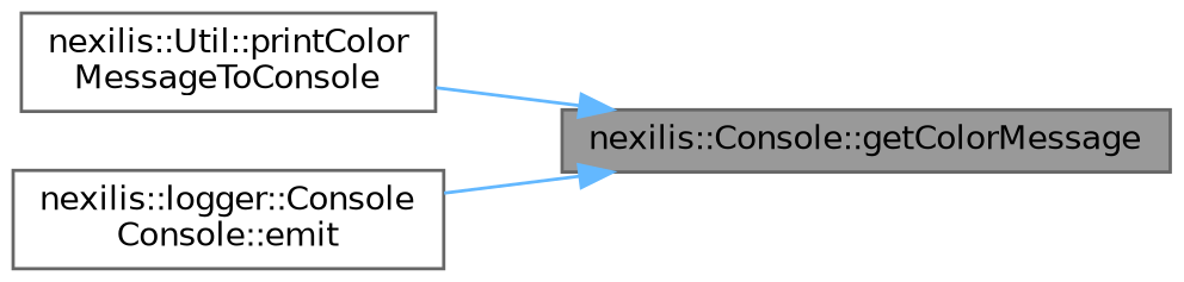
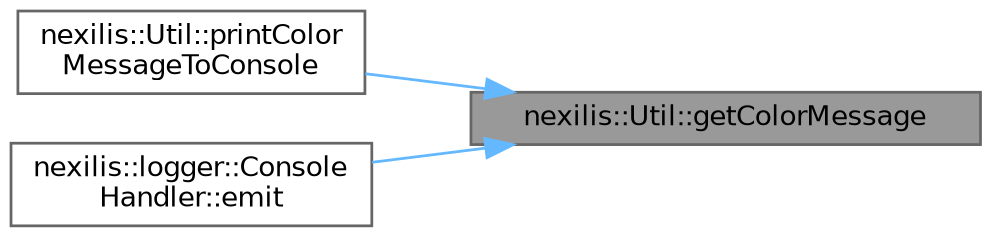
  digraph {
    rankdir=RL
    node [color=grey40 fillcolor=white fontname=Helvetica fontsize=10 shape=box style=filled]
    edge [color=steelblue1 dir=back fontname=Helvetica fontsize=10 labelfontname=Helvetica labelfontsize=10 style=solid]
-   n1 [color=gray40 fillcolor=grey60 fontcolor=black height=0.2 label="nexilis::Console::getColorMessage" width=0.4]
+   n1 [color=gray40 fillcolor=grey60 fontcolor=black height=0.2 label="nexilis::Util::getColorMessage" width=0.4]
    n2 [height=0.2 label="nexilis::Util::printColor\lMessageToConsole" width=0.4]
-   n3 [height=0.2 label="nexilis::logger::Console\lConsole::emit" width=0.4]
+   n3 [height=0.2 label="nexilis::logger::Console\lHandler::emit" width=0.4]
    n1 -> n2
    n1 -> n3
  }
